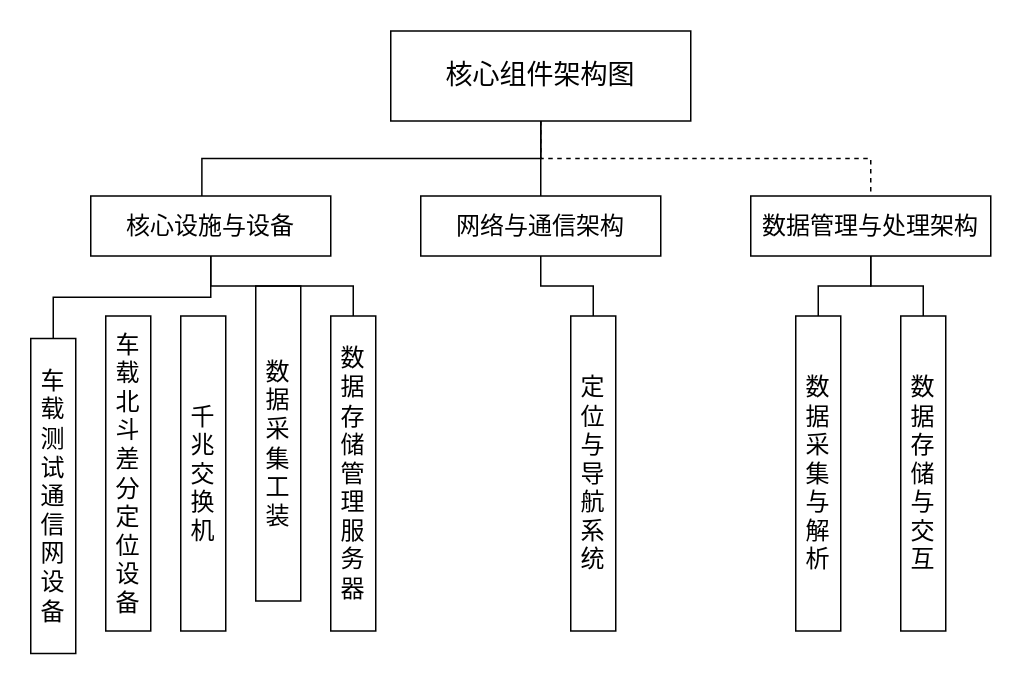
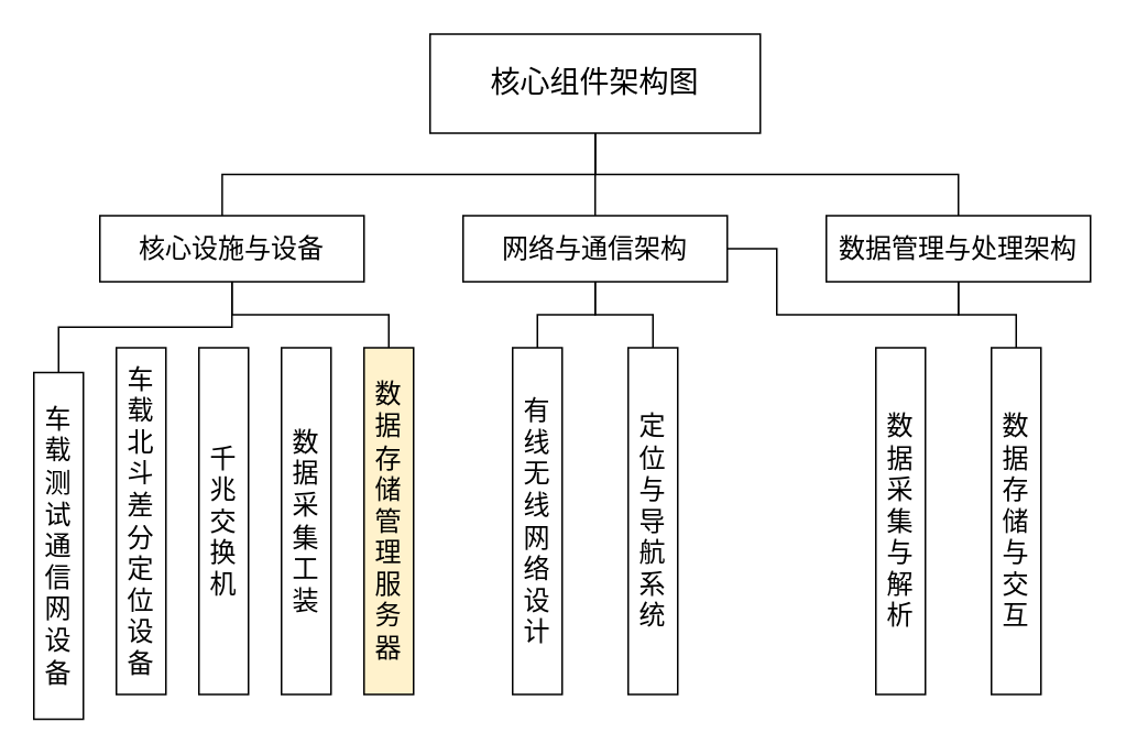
  <mxCell id="0" />
  <mxCell id="1" parent="0" />
  <mxCell id="2" value="" style="edgeStyle=orthogonalEdgeStyle;rounded=0;orthogonalLoop=1;jettySize=auto;html=1;endArrow=none;endFill=0;" edge="1" parent="1" source="3" target="5"><mxGeometry relative="1" as="geometry" /></mxCell>
  <mxCell id="3" value="&lt;font style=&quot;font-size: 18px;&quot;&gt;核心组件架构图&lt;/font&gt;" style="rounded=0;whiteSpace=wrap;html=1;" vertex="1" parent="1"><mxGeometry x="260" y="20" width="200" height="60" as="geometry" /></mxCell>
  <mxCell id="4" value="&lt;font style=&quot;font-size: 16px;&quot;&gt;核心设施与设备&lt;/font&gt;" style="rounded=0;whiteSpace=wrap;html=1;" vertex="1" parent="1"><mxGeometry x="60" y="130" width="160" height="40" as="geometry" /></mxCell>
  <mxCell id="5" value="&lt;font style=&quot;font-size: 16px;&quot;&gt;网络与通信架构&lt;/font&gt;" style="rounded=0;whiteSpace=wrap;html=1;" vertex="1" parent="1"><mxGeometry x="280" y="130" width="160" height="40" as="geometry" /></mxCell>
  <mxCell id="6" value="&lt;font style=&quot;font-size: 16px;&quot;&gt;数据管理与处理架构&lt;/font&gt;" style="rounded=0;whiteSpace=wrap;html=1;" vertex="1" parent="1"><mxGeometry x="500" y="130" width="160" height="40" as="geometry" /></mxCell>
  <mxCell id="7" value="&lt;span style=&quot;font-size: 16px;&quot;&gt;车载测试通信网设备&lt;/span&gt;" style="rounded=0;whiteSpace=wrap;html=1;" vertex="1" parent="1"><mxGeometry x="20" y="225" width="30" height="210" as="geometry" /></mxCell>
  <mxCell id="8" value="&lt;span style=&quot;font-size: 16px;&quot;&gt;车载北斗差分定位设备&lt;/span&gt;" style="rounded=0;whiteSpace=wrap;html=1;" vertex="1" parent="1"><mxGeometry x="70" y="210" width="30" height="210" as="geometry" /></mxCell>
  <mxCell id="9" value="&lt;span style=&quot;font-size: 16px;&quot;&gt;千兆交换机&lt;/span&gt;" style="rounded=0;whiteSpace=wrap;html=1;" vertex="1" parent="1"><mxGeometry x="120" y="210" width="30" height="210" as="geometry" /></mxCell>
- <mxCell id="10" value="&lt;span style=&quot;font-size: 16px;&quot;&gt;数据采集工装&lt;/span&gt;" style="rounded=0;whiteSpace=wrap;html=1;" vertex="1" parent="1"><mxGeometry x="170" y="190" width="30" height="210" as="geometry" /></mxCell>
- <mxCell id="11" value="&lt;span style=&quot;font-size: 16px;&quot;&gt;数据存储管理服务器&lt;/span&gt;" style="rounded=0;whiteSpace=wrap;html=1;" vertex="1" parent="1"><mxGeometry x="220" y="210" width="30" height="210" as="geometry" /></mxCell>
+ <mxCell id="10" value="&lt;span style=&quot;font-size: 16px;&quot;&gt;数据采集工装&lt;/span&gt;" style="rounded=0;whiteSpace=wrap;html=1;" vertex="1" parent="1"><mxGeometry x="170" y="210" width="30" height="210" as="geometry" /></mxCell>
+ <mxCell id="11" value="&lt;span style=&quot;font-size: 16px;&quot;&gt;数据存储管理服务器&lt;/span&gt;" style="rounded=0;whiteSpace=wrap;html=1;fillColor=#fff2cc;" vertex="1" parent="1"><mxGeometry x="220" y="210" width="30" height="210" as="geometry" /></mxCell>
+ <mxCell id="12" value="&lt;span style=&quot;font-size: 16px;&quot;&gt;有线无线网络设计&lt;/span&gt;" style="rounded=0;whiteSpace=wrap;html=1;" vertex="1" parent="1"><mxGeometry x="310" y="210" width="30" height="210" as="geometry" /></mxCell>
  <mxCell id="13" value="&lt;span style=&quot;font-size: 16px;&quot;&gt;定位与导航系统&lt;/span&gt;" style="rounded=0;whiteSpace=wrap;html=1;" vertex="1" parent="1"><mxGeometry x="380" y="210" width="30" height="210" as="geometry" /></mxCell>
  <mxCell id="14" value="&lt;span style=&quot;font-size: 16px;&quot;&gt;数据采集与解析&lt;/span&gt;" style="rounded=0;whiteSpace=wrap;html=1;" vertex="1" parent="1"><mxGeometry x="530" y="210" width="30" height="210" as="geometry" /></mxCell>
  <mxCell id="15" value="&lt;span style=&quot;font-size: 16px;&quot;&gt;数据存储与交互&lt;/span&gt;" style="rounded=0;whiteSpace=wrap;html=1;" vertex="1" parent="1"><mxGeometry x="600" y="210" width="30" height="210" as="geometry" /></mxCell>
- <mxCell id="16" value="" style="edgeStyle=orthogonalEdgeStyle;rounded=0;orthogonalLoop=1;jettySize=auto;html=1;endArrow=none;endFill=0;exitX=0.5;exitY=1;exitDx=0;exitDy=0;entryX=0.5;entryY=0;entryDx=0;entryDy=0;dashed=1;" edge="1" parent="1" source="3" target="6"><mxGeometry relative="1" as="geometry"><mxPoint x="370" y="90" as="sourcePoint" /><mxPoint x="370" y="140" as="targetPoint" /></mxGeometry></mxCell>
+ <mxCell id="16" value="" style="edgeStyle=orthogonalEdgeStyle;rounded=0;orthogonalLoop=1;jettySize=auto;html=1;endArrow=none;endFill=0;exitX=0.5;exitY=1;exitDx=0;exitDy=0;entryX=0.5;entryY=0;entryDx=0;entryDy=0;" edge="1" parent="1" source="3" target="6"><mxGeometry relative="1" as="geometry"><mxPoint x="370" y="90" as="sourcePoint" /><mxPoint x="370" y="140" as="targetPoint" /></mxGeometry></mxCell>
  <mxCell id="17" value="" style="edgeStyle=orthogonalEdgeStyle;rounded=0;orthogonalLoop=1;jettySize=auto;html=1;endArrow=none;endFill=0;entryX=0.463;entryY=0;entryDx=0;entryDy=0;entryPerimeter=0;exitX=0.5;exitY=1;exitDx=0;exitDy=0;" edge="1" parent="1" source="3" target="4"><mxGeometry relative="1" as="geometry"><mxPoint x="380" y="100" as="sourcePoint" /><mxPoint x="380" y="150" as="targetPoint" /></mxGeometry></mxCell>
+ <mxCell id="18" value="" style="edgeStyle=orthogonalEdgeStyle;rounded=0;orthogonalLoop=1;jettySize=auto;html=1;endArrow=none;endFill=0;entryX=0.5;entryY=0;entryDx=0;entryDy=0;exitX=0.5;exitY=1;exitDx=0;exitDy=0;" edge="1" parent="1" source="5" target="12"><mxGeometry relative="1" as="geometry"><mxPoint x="390" y="110" as="sourcePoint" /><mxPoint x="390" y="160" as="targetPoint" /></mxGeometry></mxCell>
  <mxCell id="19" value="" style="edgeStyle=orthogonalEdgeStyle;rounded=0;orthogonalLoop=1;jettySize=auto;html=1;endArrow=none;endFill=0;entryX=0.5;entryY=0;entryDx=0;entryDy=0;exitX=0.5;exitY=1;exitDx=0;exitDy=0;" edge="1" parent="1" source="5" target="13"><mxGeometry relative="1" as="geometry"><mxPoint x="400" y="120" as="sourcePoint" /><mxPoint x="400" y="170" as="targetPoint" /></mxGeometry></mxCell>
  <mxCell id="20" value="" style="edgeStyle=orthogonalEdgeStyle;rounded=0;orthogonalLoop=1;jettySize=auto;html=1;endArrow=none;endFill=0;entryX=0.5;entryY=0;entryDx=0;entryDy=0;exitX=0.5;exitY=1;exitDx=0;exitDy=0;" edge="1" parent="1" source="4" target="11"><mxGeometry relative="1" as="geometry"><mxPoint x="410" y="130" as="sourcePoint" /><mxPoint x="410" y="180" as="targetPoint" /></mxGeometry></mxCell>
  <mxCell id="21" value="" style="edgeStyle=orthogonalEdgeStyle;rounded=0;orthogonalLoop=1;jettySize=auto;html=1;endArrow=none;endFill=0;entryX=0.5;entryY=0;entryDx=0;entryDy=0;exitX=0.5;exitY=1;exitDx=0;exitDy=0;" edge="1" parent="1" source="4" target="7"><mxGeometry relative="1" as="geometry"><mxPoint x="420" y="140" as="sourcePoint" /><mxPoint x="420" y="190" as="targetPoint" /></mxGeometry></mxCell>
  <mxCell id="22" value="" style="edgeStyle=orthogonalEdgeStyle;rounded=0;orthogonalLoop=1;jettySize=auto;html=1;endArrow=none;endFill=0;entryX=0.5;entryY=0;entryDx=0;entryDy=0;exitX=0.5;exitY=1;exitDx=0;exitDy=0;" edge="1" parent="1" source="6" target="15"><mxGeometry relative="1" as="geometry"><mxPoint x="430" y="150" as="sourcePoint" /><mxPoint x="430" y="200" as="targetPoint" /></mxGeometry></mxCell>
- <mxCell id="23" value="" style="edgeStyle=orthogonalEdgeStyle;rounded=0;orthogonalLoop=1;jettySize=auto;html=1;endArrow=none;endFill=0;entryX=0.5;entryY=0;entryDx=0;entryDy=0;exitX=0.5;exitY=1;exitDx=0;exitDy=0;" edge="1" parent="1" source="6" target="14"><mxGeometry relative="1" as="geometry"><mxPoint x="440" y="160" as="sourcePoint" /><mxPoint x="440" y="210" as="targetPoint" /></mxGeometry></mxCell>
+ <mxCell id="23" value="" style="edgeStyle=orthogonalEdgeStyle;rounded=0;orthogonalLoop=1;jettySize=auto;html=1;endArrow=none;endFill=0;exitX=0.5;exitY=1;exitDx=0;exitDy=0;" edge="1" parent="1" source="6" target="5"><mxGeometry relative="1" as="geometry"><mxPoint x="440" y="160" as="sourcePoint" /><mxPoint x="440" y="210" as="targetPoint" /></mxGeometry></mxCell>
